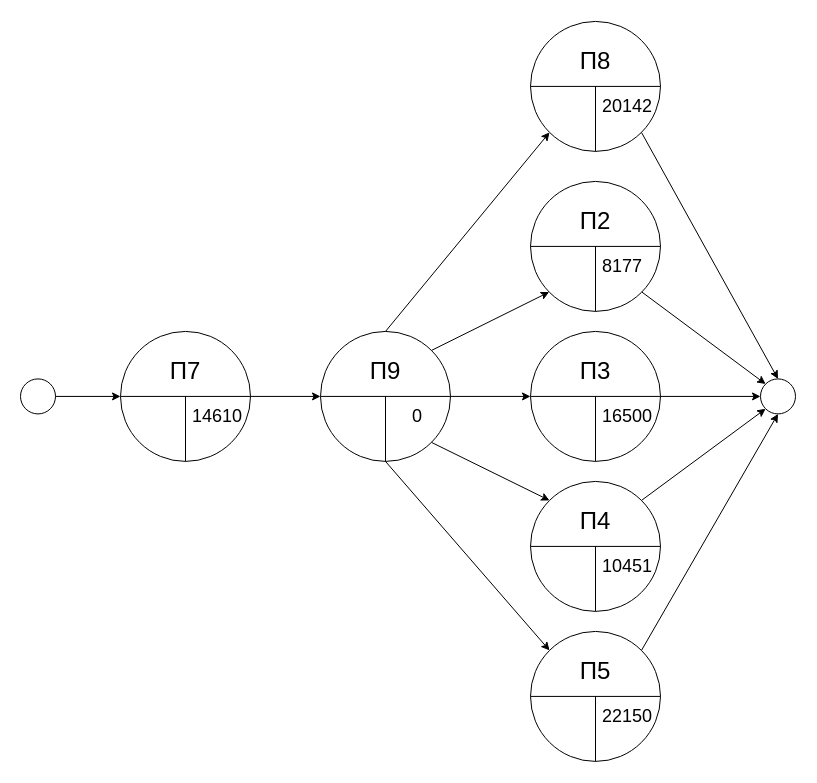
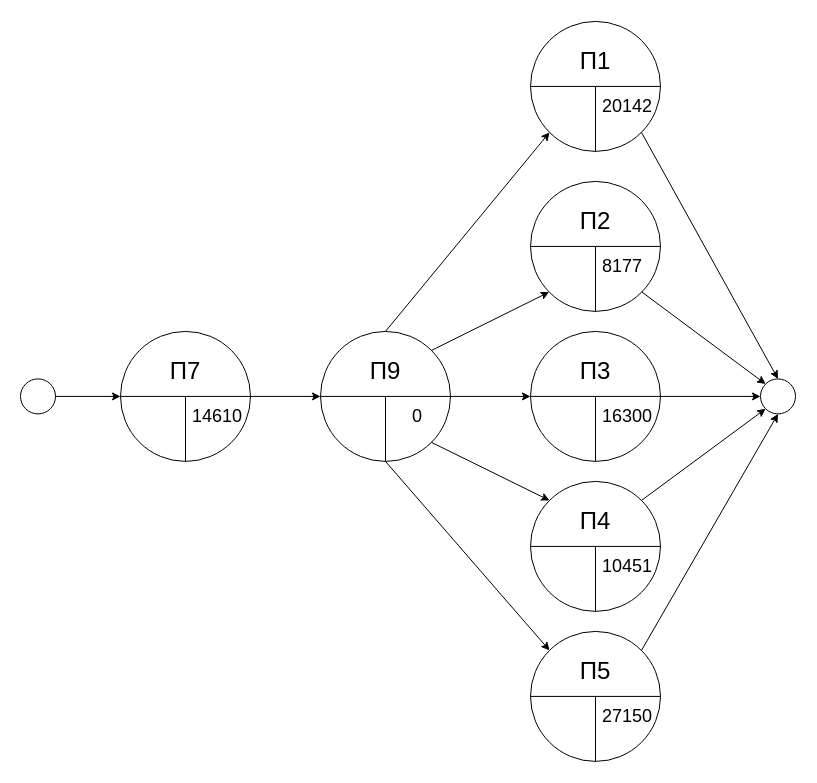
  <mxCell id="0" />
  <mxCell id="1" parent="0" />
  <mxCell id="2" value="" style="ellipse;whiteSpace=wrap;html=1;aspect=fixed;" vertex="1" parent="1"><mxGeometry x="120" y="330.91" width="130" height="130" as="geometry" /></mxCell>
  <mxCell id="3" value="" style="endArrow=none;html=1;rounded=0;exitX=0;exitY=0.5;exitDx=0;exitDy=0;entryX=1;entryY=0.5;entryDx=0;entryDy=0;" edge="1" parent="1" source="2" target="2"><mxGeometry width="50" height="50" relative="1" as="geometry"><mxPoint x="210" y="440.91" as="sourcePoint" /><mxPoint x="260" y="390.91" as="targetPoint" /></mxGeometry></mxCell>
  <mxCell id="4" value="" style="endArrow=none;html=1;rounded=0;exitX=0.5;exitY=1;exitDx=0;exitDy=0;" edge="1" parent="1" source="2"><mxGeometry width="50" height="50" relative="1" as="geometry"><mxPoint x="210" y="440.91" as="sourcePoint" /><mxPoint x="185" y="395.91" as="targetPoint" /></mxGeometry></mxCell>
  <mxCell id="5" value="&lt;span style=&quot;font-size: 24px;&quot;&gt;П7&lt;/span&gt;" style="text;html=1;strokeColor=none;fillColor=none;align=center;verticalAlign=middle;whiteSpace=wrap;rounded=0;" vertex="1" parent="1"><mxGeometry x="140" y="350.91" width="90" height="40" as="geometry" /></mxCell>
  <mxCell id="6" value="" style="ellipse;whiteSpace=wrap;html=1;aspect=fixed;" vertex="1" parent="1"><mxGeometry x="320" y="330.91" width="130" height="130" as="geometry" /></mxCell>
  <mxCell id="7" value="" style="endArrow=none;html=1;rounded=0;exitX=0;exitY=0.5;exitDx=0;exitDy=0;entryX=1;entryY=0.5;entryDx=0;entryDy=0;" edge="1" parent="1" source="6" target="6"><mxGeometry width="50" height="50" relative="1" as="geometry"><mxPoint x="410" y="440.91" as="sourcePoint" /><mxPoint x="460" y="390.91" as="targetPoint" /></mxGeometry></mxCell>
  <mxCell id="8" value="" style="endArrow=none;html=1;rounded=0;exitX=0.5;exitY=1;exitDx=0;exitDy=0;" edge="1" parent="1" source="6"><mxGeometry width="50" height="50" relative="1" as="geometry"><mxPoint x="410" y="440.91" as="sourcePoint" /><mxPoint x="385" y="395.91" as="targetPoint" /></mxGeometry></mxCell>
  <mxCell id="9" value="&lt;span style=&quot;font-size: 24px;&quot;&gt;П9&lt;/span&gt;" style="text;html=1;strokeColor=none;fillColor=none;align=center;verticalAlign=middle;whiteSpace=wrap;rounded=0;" vertex="1" parent="1"><mxGeometry x="340" y="350.91" width="90" height="40" as="geometry" /></mxCell>
  <mxCell id="10" value="" style="endArrow=classic;html=1;rounded=0;exitX=1;exitY=0.5;exitDx=0;exitDy=0;entryX=0;entryY=0.5;entryDx=0;entryDy=0;" edge="1" parent="1" source="2" target="6"><mxGeometry width="50" height="50" relative="1" as="geometry"><mxPoint x="400" y="430.91" as="sourcePoint" /><mxPoint x="450" y="380.91" as="targetPoint" /></mxGeometry></mxCell>
  <mxCell id="11" value="" style="ellipse;whiteSpace=wrap;html=1;aspect=fixed;" vertex="1" parent="1"><mxGeometry x="20" y="378.41" width="35" height="35" as="geometry" /></mxCell>
  <mxCell id="12" value="" style="endArrow=classic;html=1;rounded=0;exitX=1;exitY=0.5;exitDx=0;exitDy=0;entryX=0;entryY=0.5;entryDx=0;entryDy=0;" edge="1" parent="1" source="11" target="2"><mxGeometry width="50" height="50" relative="1" as="geometry"><mxPoint x="50" y="400.91" as="sourcePoint" /><mxPoint x="100" y="350.91" as="targetPoint" /></mxGeometry></mxCell>
  <mxCell id="13" value="" style="ellipse;whiteSpace=wrap;html=1;aspect=fixed;" vertex="1" parent="1"><mxGeometry x="530" y="330.91" width="130" height="130" as="geometry" /></mxCell>
  <mxCell id="14" value="" style="endArrow=none;html=1;rounded=0;exitX=0;exitY=0.5;exitDx=0;exitDy=0;entryX=1;entryY=0.5;entryDx=0;entryDy=0;" edge="1" parent="1" source="13" target="13"><mxGeometry width="50" height="50" relative="1" as="geometry"><mxPoint x="620" y="440.91" as="sourcePoint" /><mxPoint x="670" y="390.91" as="targetPoint" /></mxGeometry></mxCell>
  <mxCell id="15" value="" style="endArrow=none;html=1;rounded=0;exitX=0.5;exitY=1;exitDx=0;exitDy=0;" edge="1" parent="1" source="13"><mxGeometry width="50" height="50" relative="1" as="geometry"><mxPoint x="620" y="440.91" as="sourcePoint" /><mxPoint x="595" y="395.91" as="targetPoint" /></mxGeometry></mxCell>
  <mxCell id="16" value="&lt;span style=&quot;font-size: 24px;&quot;&gt;П3&lt;/span&gt;" style="text;html=1;strokeColor=none;fillColor=none;align=center;verticalAlign=middle;whiteSpace=wrap;rounded=0;" vertex="1" parent="1"><mxGeometry x="550" y="350.91" width="90" height="40" as="geometry" /></mxCell>
  <mxCell id="17" value="" style="ellipse;whiteSpace=wrap;html=1;aspect=fixed;" vertex="1" parent="1"><mxGeometry x="530" y="180.91" width="130" height="130" as="geometry" /></mxCell>
  <mxCell id="18" value="" style="endArrow=none;html=1;rounded=0;exitX=0;exitY=0.5;exitDx=0;exitDy=0;entryX=1;entryY=0.5;entryDx=0;entryDy=0;" edge="1" parent="1" source="17" target="17"><mxGeometry width="50" height="50" relative="1" as="geometry"><mxPoint x="620" y="290.91" as="sourcePoint" /><mxPoint x="670" y="240.91" as="targetPoint" /></mxGeometry></mxCell>
  <mxCell id="19" value="" style="endArrow=none;html=1;rounded=0;exitX=0.5;exitY=1;exitDx=0;exitDy=0;" edge="1" parent="1" source="17"><mxGeometry width="50" height="50" relative="1" as="geometry"><mxPoint x="620" y="290.91" as="sourcePoint" /><mxPoint x="595" y="245.91" as="targetPoint" /></mxGeometry></mxCell>
  <mxCell id="20" value="&lt;span style=&quot;font-size: 24px;&quot;&gt;П2&lt;/span&gt;" style="text;html=1;strokeColor=none;fillColor=none;align=center;verticalAlign=middle;whiteSpace=wrap;rounded=0;" vertex="1" parent="1"><mxGeometry x="550" y="200.91" width="90" height="40" as="geometry" /></mxCell>
  <mxCell id="21" value="" style="ellipse;whiteSpace=wrap;html=1;aspect=fixed;" vertex="1" parent="1"><mxGeometry x="530" y="20.91" width="130" height="130" as="geometry" /></mxCell>
  <mxCell id="22" value="" style="endArrow=none;html=1;rounded=0;exitX=0;exitY=0.5;exitDx=0;exitDy=0;entryX=1;entryY=0.5;entryDx=0;entryDy=0;" edge="1" parent="1" source="21" target="21"><mxGeometry width="50" height="50" relative="1" as="geometry"><mxPoint x="620" y="130.91" as="sourcePoint" /><mxPoint x="670" y="80.91" as="targetPoint" /></mxGeometry></mxCell>
  <mxCell id="23" value="" style="endArrow=none;html=1;rounded=0;exitX=0.5;exitY=1;exitDx=0;exitDy=0;" edge="1" parent="1" source="21"><mxGeometry width="50" height="50" relative="1" as="geometry"><mxPoint x="620" y="130.91" as="sourcePoint" /><mxPoint x="595" y="85.91" as="targetPoint" /></mxGeometry></mxCell>
- <mxCell id="24" value="&lt;span style=&quot;font-size: 24px;&quot;&gt;П8&lt;/span&gt;" style="text;html=1;strokeColor=none;fillColor=none;align=center;verticalAlign=middle;whiteSpace=wrap;rounded=0;" vertex="1" parent="1"><mxGeometry x="550" y="40.91" width="90" height="40" as="geometry" /></mxCell>
+ <mxCell id="24" value="&lt;span style=&quot;font-size: 24px;&quot;&gt;П1&lt;/span&gt;" style="text;html=1;strokeColor=none;fillColor=none;align=center;verticalAlign=middle;whiteSpace=wrap;rounded=0;" vertex="1" parent="1"><mxGeometry x="550" y="40.91" width="90" height="40" as="geometry" /></mxCell>
  <mxCell id="25" value="" style="endArrow=classic;html=1;rounded=0;exitX=0.5;exitY=0;exitDx=0;exitDy=0;entryX=0;entryY=1;entryDx=0;entryDy=0;" edge="1" parent="1" source="6" target="21"><mxGeometry width="50" height="50" relative="1" as="geometry"><mxPoint x="470" y="230.91" as="sourcePoint" /><mxPoint x="520" y="180.91" as="targetPoint" /></mxGeometry></mxCell>
  <mxCell id="26" value="" style="endArrow=classic;html=1;rounded=0;exitX=1;exitY=0;exitDx=0;exitDy=0;entryX=0;entryY=1;entryDx=0;entryDy=0;" edge="1" parent="1" source="6" target="17"><mxGeometry width="50" height="50" relative="1" as="geometry"><mxPoint x="470" y="230.91" as="sourcePoint" /><mxPoint x="520" y="180.91" as="targetPoint" /></mxGeometry></mxCell>
  <mxCell id="27" value="" style="endArrow=classic;html=1;rounded=0;exitX=1;exitY=0.5;exitDx=0;exitDy=0;entryX=0;entryY=0.5;entryDx=0;entryDy=0;" edge="1" parent="1" source="6" target="13"><mxGeometry width="50" height="50" relative="1" as="geometry"><mxPoint x="470" y="440.91" as="sourcePoint" /><mxPoint x="520" y="390.91" as="targetPoint" /></mxGeometry></mxCell>
  <mxCell id="28" value="" style="ellipse;whiteSpace=wrap;html=1;aspect=fixed;" vertex="1" parent="1"><mxGeometry x="760" y="378.41" width="35" height="35" as="geometry" /></mxCell>
  <mxCell id="29" value="" style="endArrow=classic;html=1;rounded=0;exitX=1;exitY=1;exitDx=0;exitDy=0;entryX=0;entryY=0;entryDx=0;entryDy=0;" edge="1" parent="1" source="17" target="28"><mxGeometry width="50" height="50" relative="1" as="geometry"><mxPoint x="510" y="270.91" as="sourcePoint" /><mxPoint x="560" y="220.91" as="targetPoint" /></mxGeometry></mxCell>
  <mxCell id="30" value="" style="endArrow=classic;html=1;rounded=0;exitX=1;exitY=1;exitDx=0;exitDy=0;entryX=0.5;entryY=0;entryDx=0;entryDy=0;" edge="1" parent="1" source="21" target="28"><mxGeometry width="50" height="50" relative="1" as="geometry"><mxPoint x="510" y="270.91" as="sourcePoint" /><mxPoint x="560" y="220.91" as="targetPoint" /></mxGeometry></mxCell>
  <mxCell id="31" value="" style="endArrow=classic;html=1;rounded=0;exitX=1;exitY=0.5;exitDx=0;exitDy=0;entryX=0;entryY=0.5;entryDx=0;entryDy=0;" edge="1" parent="1" source="13" target="28"><mxGeometry width="50" height="50" relative="1" as="geometry"><mxPoint x="510" y="370.91" as="sourcePoint" /><mxPoint x="560" y="320.91" as="targetPoint" /></mxGeometry></mxCell>
  <mxCell id="32" value="" style="ellipse;whiteSpace=wrap;html=1;aspect=fixed;" vertex="1" parent="1"><mxGeometry x="530" y="480.91" width="130" height="130" as="geometry" /></mxCell>
  <mxCell id="33" value="" style="endArrow=none;html=1;rounded=0;exitX=0;exitY=0.5;exitDx=0;exitDy=0;entryX=1;entryY=0.5;entryDx=0;entryDy=0;" edge="1" parent="1" source="32" target="32"><mxGeometry width="50" height="50" relative="1" as="geometry"><mxPoint x="620" y="590.91" as="sourcePoint" /><mxPoint x="670" y="540.91" as="targetPoint" /></mxGeometry></mxCell>
  <mxCell id="34" value="" style="endArrow=none;html=1;rounded=0;exitX=0.5;exitY=1;exitDx=0;exitDy=0;" edge="1" parent="1" source="32"><mxGeometry width="50" height="50" relative="1" as="geometry"><mxPoint x="620" y="590.91" as="sourcePoint" /><mxPoint x="595" y="545.91" as="targetPoint" /></mxGeometry></mxCell>
  <mxCell id="35" value="&lt;span style=&quot;font-size: 24px;&quot;&gt;П4&lt;/span&gt;" style="text;html=1;strokeColor=none;fillColor=none;align=center;verticalAlign=middle;whiteSpace=wrap;rounded=0;" vertex="1" parent="1"><mxGeometry x="550" y="500.91" width="90" height="40" as="geometry" /></mxCell>
  <mxCell id="36" value="" style="endArrow=classic;html=1;rounded=0;exitX=1;exitY=1;exitDx=0;exitDy=0;entryX=0;entryY=0;entryDx=0;entryDy=0;" edge="1" parent="1" source="6" target="32"><mxGeometry width="50" height="50" relative="1" as="geometry"><mxPoint x="510" y="470.91" as="sourcePoint" /><mxPoint x="560" y="420.91" as="targetPoint" /></mxGeometry></mxCell>
  <mxCell id="37" value="" style="endArrow=classic;html=1;rounded=0;exitX=1;exitY=0;exitDx=0;exitDy=0;entryX=0;entryY=1;entryDx=0;entryDy=0;" edge="1" parent="1" source="32" target="28"><mxGeometry width="50" height="50" relative="1" as="geometry"><mxPoint x="510" y="470.91" as="sourcePoint" /><mxPoint x="560" y="420.91" as="targetPoint" /></mxGeometry></mxCell>
  <mxCell id="38" value="" style="ellipse;whiteSpace=wrap;html=1;aspect=fixed;" vertex="1" parent="1"><mxGeometry x="530" y="630.91" width="130" height="130" as="geometry" /></mxCell>
  <mxCell id="39" value="" style="endArrow=none;html=1;rounded=0;exitX=0;exitY=0.5;exitDx=0;exitDy=0;entryX=1;entryY=0.5;entryDx=0;entryDy=0;" edge="1" parent="1" source="38" target="38"><mxGeometry width="50" height="50" relative="1" as="geometry"><mxPoint x="620" y="740.91" as="sourcePoint" /><mxPoint x="670" y="690.91" as="targetPoint" /></mxGeometry></mxCell>
  <mxCell id="40" value="" style="endArrow=none;html=1;rounded=0;exitX=0.5;exitY=1;exitDx=0;exitDy=0;" edge="1" parent="1" source="38"><mxGeometry width="50" height="50" relative="1" as="geometry"><mxPoint x="620" y="740.91" as="sourcePoint" /><mxPoint x="595" y="695.91" as="targetPoint" /></mxGeometry></mxCell>
  <mxCell id="41" value="&lt;span style=&quot;font-size: 24px;&quot;&gt;П5&lt;/span&gt;" style="text;html=1;strokeColor=none;fillColor=none;align=center;verticalAlign=middle;whiteSpace=wrap;rounded=0;" vertex="1" parent="1"><mxGeometry x="550" y="650.91" width="90" height="40" as="geometry" /></mxCell>
  <mxCell id="42" value="" style="endArrow=classic;html=1;rounded=0;exitX=0.5;exitY=1;exitDx=0;exitDy=0;entryX=0;entryY=0;entryDx=0;entryDy=0;" edge="1" parent="1" source="6" target="38"><mxGeometry width="50" height="50" relative="1" as="geometry"><mxPoint x="540" y="640.91" as="sourcePoint" /><mxPoint x="590" y="590.91" as="targetPoint" /></mxGeometry></mxCell>
  <mxCell id="43" value="" style="endArrow=classic;html=1;rounded=0;exitX=1;exitY=0;exitDx=0;exitDy=0;entryX=0.5;entryY=1;entryDx=0;entryDy=0;" edge="1" parent="1" source="38" target="28"><mxGeometry width="50" height="50" relative="1" as="geometry"><mxPoint x="540" y="540.91" as="sourcePoint" /><mxPoint x="590" y="490.91" as="targetPoint" /></mxGeometry></mxCell>
  <mxCell id="44" value="&lt;font style=&quot;font-size: 18px;&quot;&gt;20142&lt;br&gt;&lt;/font&gt;" style="text;html=1;strokeColor=none;fillColor=none;align=left;verticalAlign=middle;whiteSpace=wrap;rounded=0;" vertex="1" parent="1"><mxGeometry x="600" y="91" width="60" height="30" as="geometry" /></mxCell>
  <mxCell id="45" value="&lt;font style=&quot;font-size: 18px;&quot;&gt;8177&lt;br&gt;&lt;/font&gt;" style="text;html=1;strokeColor=none;fillColor=none;align=left;verticalAlign=middle;whiteSpace=wrap;rounded=0;" vertex="1" parent="1"><mxGeometry x="600" y="251" width="60" height="30" as="geometry" /></mxCell>
- <mxCell id="46" value="&lt;font style=&quot;font-size: 18px;&quot;&gt;16500&lt;br&gt;&lt;/font&gt;" style="text;html=1;strokeColor=none;fillColor=none;align=left;verticalAlign=middle;whiteSpace=wrap;rounded=0;" vertex="1" parent="1"><mxGeometry x="600" y="401" width="60" height="30" as="geometry" /></mxCell>
+ <mxCell id="46" value="&lt;font style=&quot;font-size: 18px;&quot;&gt;16300&lt;br&gt;&lt;/font&gt;" style="text;html=1;strokeColor=none;fillColor=none;align=left;verticalAlign=middle;whiteSpace=wrap;rounded=0;" vertex="1" parent="1"><mxGeometry x="600" y="401" width="60" height="30" as="geometry" /></mxCell>
  <mxCell id="47" value="&lt;font style=&quot;font-size: 18px;&quot;&gt;10451&lt;br&gt;&lt;/font&gt;" style="text;html=1;strokeColor=none;fillColor=none;align=left;verticalAlign=middle;whiteSpace=wrap;rounded=0;" vertex="1" parent="1"><mxGeometry x="600" y="551" width="60" height="30" as="geometry" /></mxCell>
- <mxCell id="48" value="&lt;font style=&quot;font-size: 18px;&quot;&gt;22150&lt;br&gt;&lt;/font&gt;" style="text;html=1;strokeColor=none;fillColor=none;align=left;verticalAlign=middle;whiteSpace=wrap;rounded=0;" vertex="1" parent="1"><mxGeometry x="600" y="701" width="60" height="30" as="geometry" /></mxCell>
+ <mxCell id="48" value="&lt;font style=&quot;font-size: 18px;&quot;&gt;27150&lt;br&gt;&lt;/font&gt;" style="text;html=1;strokeColor=none;fillColor=none;align=left;verticalAlign=middle;whiteSpace=wrap;rounded=0;" vertex="1" parent="1"><mxGeometry x="600" y="701" width="60" height="30" as="geometry" /></mxCell>
  <mxCell id="49" value="&lt;font style=&quot;font-size: 18px;&quot;&gt;0&lt;br&gt;&lt;/font&gt;" style="text;html=1;strokeColor=none;fillColor=none;align=left;verticalAlign=middle;whiteSpace=wrap;rounded=0;" vertex="1" parent="1"><mxGeometry x="410" y="401" width="60" height="30" as="geometry" /></mxCell>
  <mxCell id="50" value="&lt;font style=&quot;font-size: 18px;&quot;&gt;14610&lt;br&gt;&lt;/font&gt;" style="text;html=1;strokeColor=none;fillColor=none;align=left;verticalAlign=middle;whiteSpace=wrap;rounded=0;" vertex="1" parent="1"><mxGeometry x="190" y="401" width="60" height="30" as="geometry" /></mxCell>
